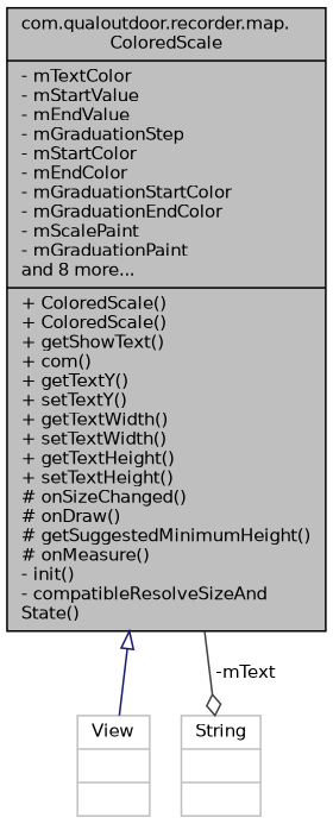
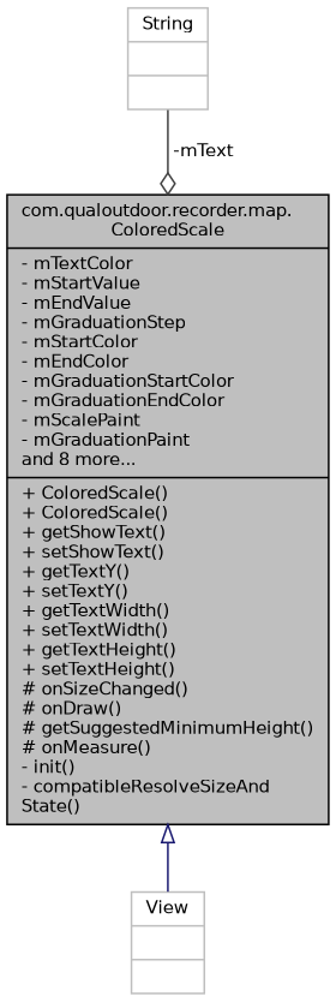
  digraph {
    node [color=grey75 fillcolor=white fontname=Helvetica fontsize=10 shape=record style=filled]
    edge [fontname=Helvetica fontsize=10 labelfontname=Helvetica labelfontsize=10 style=solid]
-   n1 [color=black fillcolor=grey75 fontcolor=black height=0.2 label="{com.qualoutdoor.recorder.map.\lColoredScale\n|- mTextColor\l- mStartValue\l- mEndValue\l- mGraduationStep\l- mStartColor\l- mEndColor\l- mGraduationStartColor\l- mGraduationEndColor\l- mScalePaint\l- mGraduationPaint\land 8 more...\l|+ ColoredScale()\l+ ColoredScale()\l+ getShowText()\l+ com()\l+ getTextY()\l+ setTextY()\l+ getTextWidth()\l+ setTextWidth()\l+ getTextHeight()\l+ setTextHeight()\l# onSizeChanged()\l# onDraw()\l# getSuggestedMinimumHeight()\l# onMeasure()\l- init()\l- compatibleResolveSizeAnd\lState()\l}" width=0.4]
+   n1 [color=black fillcolor=grey75 fontcolor=black height=0.2 label="{com.qualoutdoor.recorder.map.\lColoredScale\n|- mTextColor\l- mStartValue\l- mEndValue\l- mGraduationStep\l- mStartColor\l- mEndColor\l- mGraduationStartColor\l- mGraduationEndColor\l- mScalePaint\l- mGraduationPaint\land 8 more...\l|+ ColoredScale()\l+ ColoredScale()\l+ getShowText()\l+ setShowText()\l+ getTextY()\l+ setTextY()\l+ getTextWidth()\l+ setTextWidth()\l+ getTextHeight()\l+ setTextHeight()\l# onSizeChanged()\l# onDraw()\l# getSuggestedMinimumHeight()\l# onMeasure()\l- init()\l- compatibleResolveSizeAnd\lState()\l}" width=0.4]
    n2 [height=0.2 label="{View\n||}" width=0.4]
    n3 [height=0.2 label="{String\n||}" width=0.4]
    n1 -> n2 [arrowtail=onormal color=midnightblue dir=back]
-   n1 -> n3 [arrowhead=odiamond color=grey25 label=" -mText"]
+   n3 -> n1 [arrowhead=odiamond color=grey25 label=" -mText"]
  }
